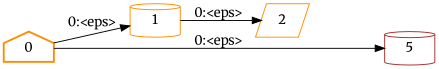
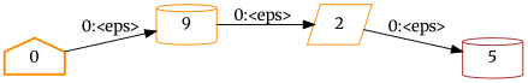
  digraph {
    fontname=Merriweather
    nodesep=0.25
    rankdir=LR
    ranksep=0.4
    node [color=darkorange fontname=Merriweather fontsize=14 shape=cylinder style=solid]
    edge [fontname=Merriweather fontsize=14]
    n1 [label=0 shape=house style=bold]
-   n2 [label=1]
+   n2 [label=9]
    n3 [label=2 shape=parallelogram]
    n4 [color=brown label=5]
    n1 -> n2 [label="0:<eps>"]
    n2 -> n3 [label="0:<eps>"]
-   n1 -> n4 [label="0:<eps>"]
+   n3 -> n4 [label="0:<eps>"]
  }
